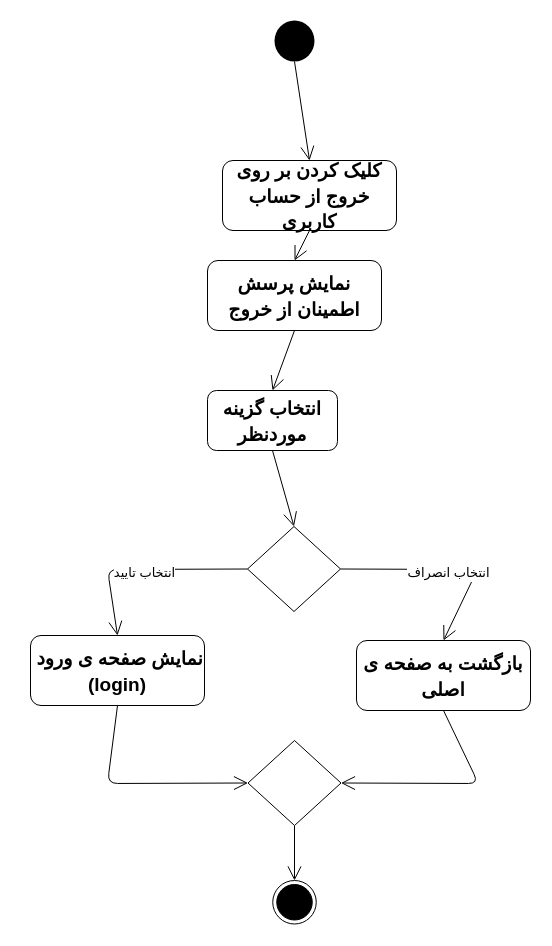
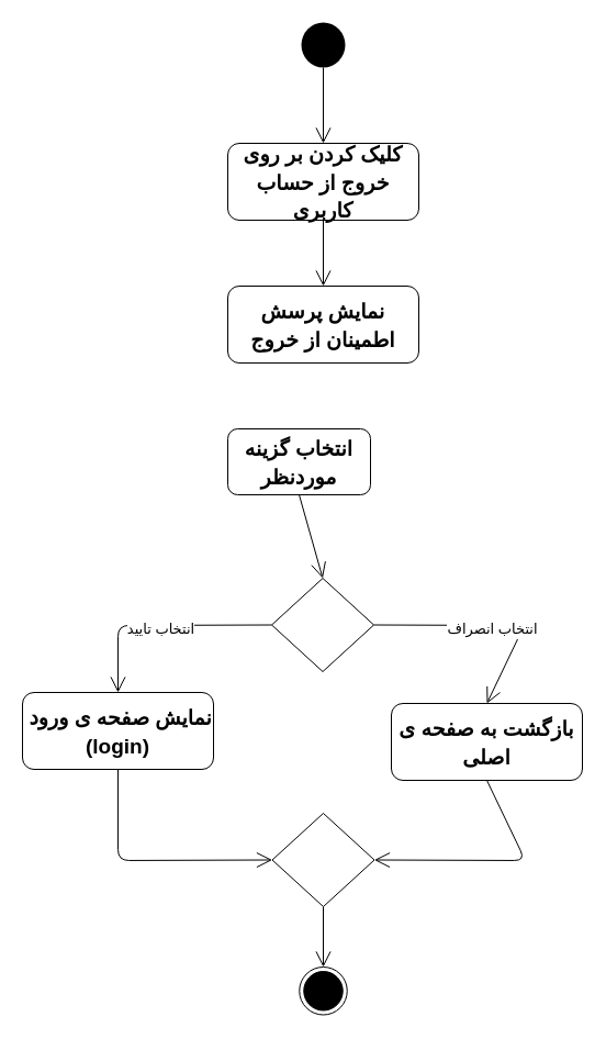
  <mxCell id="0" />
  <mxCell id="1" parent="0" />
  <mxCell id="2" value="" style="ellipse;fillColor=#000000;strokeColor=none;aspect=fixed;" parent="1" vertex="1"><mxGeometry x="274" y="20" width="40" height="41.03" as="geometry" /></mxCell>
  <mxCell id="3" value="" style="endArrow=open;endFill=1;endSize=12;html=1;fontSize=21;exitX=0.5;exitY=1;exitDx=0;exitDy=0;entryX=0.5;entryY=0;entryDx=0;entryDy=0;" parent="1" source="2" target="5" edge="1"><mxGeometry width="160" relative="1" as="geometry"><mxPoint x="294" y="433" as="sourcePoint" /><mxPoint x="294" y="503" as="targetPoint" /></mxGeometry></mxCell>
  <mxCell id="4" value="" style="endArrow=open;endFill=1;endSize=12;html=1;fontSize=21;exitX=0.5;exitY=1;exitDx=0;exitDy=0;entryX=0.5;entryY=0;entryDx=0;entryDy=0;" parent="1" source="9" target="11" edge="1"><mxGeometry width="160" relative="1" as="geometry"><mxPoint x="294" y="713" as="sourcePoint" /><mxPoint x="294" y="530" as="targetPoint" /></mxGeometry></mxCell>
- <mxCell id="5" value="&lt;span style=&quot;font-size: 19px&quot;&gt;کلیک کردن بر روی خروج از حساب کاربری&lt;/span&gt;" style="shape=rect;html=1;rounded=1;whiteSpace=wrap;align=center;fontSize=21;fontStyle=1" parent="1" vertex="1"><mxGeometry x="222" y="160" width="174" height="70" as="geometry" /></mxCell>
+ <mxCell id="5" value="&lt;span style=&quot;font-size: 19px&quot;&gt;کلیک کردن بر روی خروج از حساب کاربری&lt;/span&gt;" style="shape=rect;html=1;rounded=1;whiteSpace=wrap;align=center;fontSize=21;fontStyle=1" parent="1" vertex="1"><mxGeometry x="207" y="130" width="174" height="70" as="geometry" /></mxCell>
  <mxCell id="6" value="" style="ellipse;html=1;shape=endState;fillColor=#000000;strokeColor=#000000;aspect=fixed;" parent="1" vertex="1"><mxGeometry x="272.25" y="880" width="43.5" height="43.5" as="geometry" /></mxCell>
  <mxCell id="7" value="&lt;span style=&quot;font-size: 19px&quot;&gt;بازگشت به صفحه ی اصلی&lt;br&gt;&lt;/span&gt;" style="shape=rect;html=1;rounded=1;whiteSpace=wrap;align=center;fontSize=21;fontStyle=1" parent="1" vertex="1"><mxGeometry x="356" y="640" width="174" height="70" as="geometry" /></mxCell>
  <mxCell id="8" value="" style="endArrow=open;endFill=1;endSize=12;html=1;fontSize=21;entryX=0.5;entryY=0;entryDx=0;entryDy=0;exitX=0.5;exitY=1;exitDx=0;exitDy=0;" parent="1" source="15" target="6" edge="1"><mxGeometry width="160" relative="1" as="geometry"><mxPoint x="308.25" y="710" as="sourcePoint" /><mxPoint x="292.25" y="813" as="targetPoint" /></mxGeometry></mxCell>
  <mxCell id="9" value="&lt;span style=&quot;font-size: 19px&quot;&gt;انتخاب گزینه موردنظر&lt;/span&gt;" style="shape=rect;html=1;rounded=1;whiteSpace=wrap;align=center;fontSize=21;fontStyle=1" parent="1" vertex="1"><mxGeometry x="207" y="390" width="130" height="60" as="geometry" /></mxCell>
  <mxCell id="10" value="" style="endArrow=open;endFill=1;endSize=12;html=1;fontSize=21;exitX=0.5;exitY=1;exitDx=0;exitDy=0;entryX=0.5;entryY=0;entryDx=0;entryDy=0;" parent="1" source="5" target="18" edge="1"><mxGeometry width="160" relative="1" as="geometry"><mxPoint x="290.5" y="260" as="sourcePoint" /><mxPoint x="294" y="260" as="targetPoint" /></mxGeometry></mxCell>
  <mxCell id="11" value="" style="rhombus;" parent="1" vertex="1"><mxGeometry x="247" y="526" width="93" height="85" as="geometry" /></mxCell>
  <mxCell id="12" value="&lt;span style=&quot;font-size: 13px&quot;&gt;انتخاب تایید&lt;/span&gt;" style="endArrow=open;endFill=1;endSize=12;html=1;fontSize=21;exitX=0;exitY=0.5;exitDx=0;exitDy=0;entryX=0.5;entryY=0;entryDx=0;entryDy=0;" parent="1" source="11" target="14" edge="1"><mxGeometry width="160" relative="1" as="geometry"><mxPoint x="304" y="340" as="sourcePoint" /><mxPoint x="304" y="400" as="targetPoint" /><Array as="points"><mxPoint x="107" y="569" /></Array></mxGeometry></mxCell>
  <mxCell id="13" value="&lt;font style=&quot;font-size: 13px&quot;&gt;انتخاب انصراف&lt;/font&gt;" style="endArrow=open;endFill=1;endSize=12;html=1;fontSize=21;exitX=1;exitY=0.5;exitDx=0;exitDy=0;entryX=0.5;entryY=0;entryDx=0;entryDy=0;" parent="1" source="11" target="7" edge="1"><mxGeometry width="160" relative="1" as="geometry"><mxPoint x="370" y="360" as="sourcePoint" /><mxPoint x="480" y="650" as="targetPoint" /><Array as="points"><mxPoint x="477" y="569" /></Array></mxGeometry></mxCell>
- <mxCell id="14" value="&lt;span style=&quot;font-size: 19px&quot;&gt;&amp;nbsp;نمایش صفحه ی ورود&lt;br&gt;&lt;/span&gt;&lt;span style=&quot;font-size: 19px&quot;&gt;(login)&lt;/span&gt;" style="shape=rect;html=1;rounded=1;whiteSpace=wrap;align=center;fontSize=21;fontStyle=1" parent="1" vertex="1"><mxGeometry x="30" y="635" width="174" height="70" as="geometry" /></mxCell>
+ <mxCell id="14" value="&lt;span style=&quot;font-size: 19px&quot;&gt;&amp;nbsp;نمایش صفحه ی ورود&lt;br&gt;&lt;/span&gt;&lt;span style=&quot;font-size: 19px&quot;&gt;(login)&lt;/span&gt;" style="shape=rect;html=1;rounded=1;whiteSpace=wrap;align=center;fontSize=21;fontStyle=1" parent="1" vertex="1"><mxGeometry x="20" y="630" width="174" height="70" as="geometry" /></mxCell>
  <mxCell id="15" value="" style="rhombus;" parent="1" vertex="1"><mxGeometry x="247.5" y="740" width="93" height="85" as="geometry" /></mxCell>
  <mxCell id="16" value="" style="endArrow=open;endFill=1;endSize=12;html=1;fontSize=21;exitX=0.5;exitY=1;exitDx=0;exitDy=0;entryX=1;entryY=0.5;entryDx=0;entryDy=0;" parent="1" source="7" target="15" edge="1"><mxGeometry width="160" relative="1" as="geometry"><mxPoint x="340.5" y="842.5" as="sourcePoint" /><mxPoint x="482" y="770" as="targetPoint" /><Array as="points"><mxPoint x="478" y="783" /></Array></mxGeometry></mxCell>
  <mxCell id="17" value="" style="endArrow=open;endFill=1;endSize=12;html=1;fontSize=21;exitX=0.5;exitY=1;exitDx=0;exitDy=0;entryX=0;entryY=0.5;entryDx=0;entryDy=0;" parent="1" source="14" target="15" edge="1"><mxGeometry width="160" relative="1" as="geometry"><mxPoint x="486.58" y="700" as="sourcePoint" /><mxPoint x="486.58" y="770" as="targetPoint" /><Array as="points"><mxPoint x="107" y="783" /></Array></mxGeometry></mxCell>
  <mxCell id="18" value="&lt;span style=&quot;font-size: 19px&quot;&gt;نمایش پرسش اطمینان از خروج&lt;/span&gt;" style="shape=rect;html=1;rounded=1;whiteSpace=wrap;align=center;fontSize=21;fontStyle=1" parent="1" vertex="1"><mxGeometry x="207" y="260" width="174" height="70" as="geometry" /></mxCell>
- <mxCell id="19" value="" style="endArrow=open;endFill=1;endSize=12;html=1;fontSize=21;entryX=0.5;entryY=0;entryDx=0;entryDy=0;exitX=0.5;exitY=1;exitDx=0;exitDy=0;" parent="1" source="18" target="9" edge="1"><mxGeometry width="160" relative="1" as="geometry"><mxPoint x="294" y="330" as="sourcePoint" /><mxPoint x="304" y="260" as="targetPoint" /></mxGeometry></mxCell>
